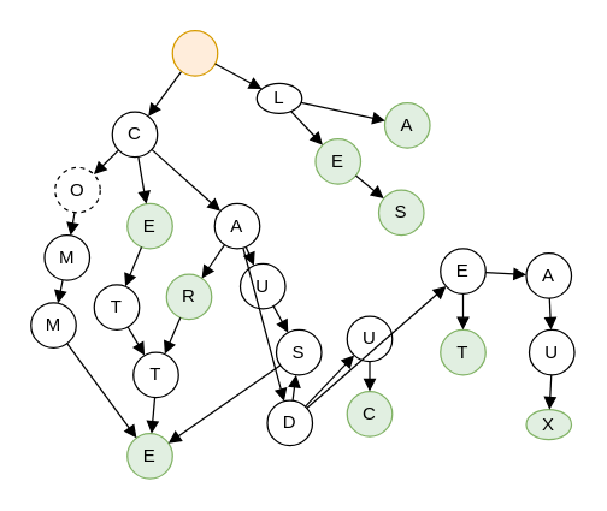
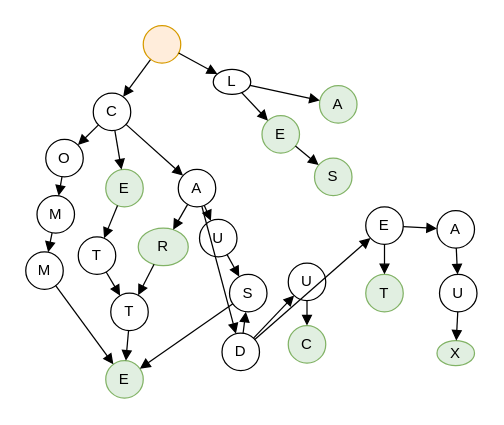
  <mxCell id="0" />
  <mxCell id="1" parent="0" />
  <mxCell id="2" value="" style="endArrow=block;html=1;rounded=0;endFill=1;" parent="1" source="3" target="4" edge="1"><mxGeometry width="50" height="50" relative="1" as="geometry"><mxPoint x="102.118" y="61.307" as="sourcePoint" /><mxPoint x="83.806" y="83.63" as="targetPoint" /></mxGeometry></mxCell>
  <mxCell id="3" value="" style="ellipse;whiteSpace=wrap;html=1;aspect=fixed;fillColor=#ffe6cc;strokeColor=#d79b00;fillOpacity=70;" parent="1" vertex="1"><mxGeometry x="114" y="20" width="30" height="30" as="geometry" /></mxCell>
  <mxCell id="4" value="C" style="ellipse;whiteSpace=wrap;html=1;aspect=fixed;fillColor=none;" parent="1" vertex="1"><mxGeometry x="74" y="74" width="30" height="30" as="geometry" /></mxCell>
  <mxCell id="5" value="E" style="ellipse;whiteSpace=wrap;html=1;aspect=fixed;fillColor=#d5e8d4;strokeColor=#82b366;fillOpacity=70;" parent="1" vertex="1"><mxGeometry x="84" y="135" width="30" height="30" as="geometry" /></mxCell>
- <mxCell id="6" value="O" style="ellipse;whiteSpace=wrap;html=1;aspect=fixed;fillColor=none;dashed=1;" parent="1" vertex="1"><mxGeometry x="36" y="111" width="30" height="30" as="geometry" /></mxCell>
+ <mxCell id="6" value="O" style="ellipse;whiteSpace=wrap;html=1;aspect=fixed;fillColor=none;" parent="1" vertex="1"><mxGeometry x="36" y="111" width="30" height="30" as="geometry" /></mxCell>
  <mxCell id="7" value="A" style="ellipse;whiteSpace=wrap;html=1;aspect=fixed;fillColor=none;" parent="1" vertex="1"><mxGeometry x="142" y="135" width="30" height="30" as="geometry" /></mxCell>
  <mxCell id="8" value="E" style="ellipse;whiteSpace=wrap;html=1;aspect=fixed;fillColor=#d5e8d4;strokeColor=#82b366;fillOpacity=70;" parent="1" vertex="1"><mxGeometry x="84" y="288" width="30" height="30" as="geometry" /></mxCell>
  <mxCell id="9" value="T" style="ellipse;whiteSpace=wrap;html=1;aspect=fixed;fillColor=none;" parent="1" vertex="1"><mxGeometry x="62" y="189" width="30" height="30" as="geometry" /></mxCell>
  <mxCell id="10" value="T" style="ellipse;whiteSpace=wrap;html=1;aspect=fixed;fillColor=none;" parent="1" vertex="1"><mxGeometry x="88" y="234" width="30" height="30" as="geometry" /></mxCell>
  <mxCell id="11" value="" style="endArrow=block;html=1;rounded=0;endFill=1;" parent="1" source="4" target="5" edge="1"><mxGeometry width="50" height="50" relative="1" as="geometry"><mxPoint x="129" y="63" as="sourcePoint" /><mxPoint x="93.806" y="93.63" as="targetPoint" /></mxGeometry></mxCell>
  <mxCell id="12" value="" style="endArrow=block;html=1;rounded=0;endFill=1;" parent="1" source="5" target="9" edge="1"><mxGeometry width="50" height="50" relative="1" as="geometry"><mxPoint x="139" y="73" as="sourcePoint" /><mxPoint x="103.806" y="103.63" as="targetPoint" /></mxGeometry></mxCell>
  <mxCell id="13" value="" style="endArrow=block;html=1;rounded=0;endFill=1;" parent="1" source="9" target="10" edge="1"><mxGeometry width="50" height="50" relative="1" as="geometry"><mxPoint x="149" y="83" as="sourcePoint" /><mxPoint x="113.806" y="113.63" as="targetPoint" /></mxGeometry></mxCell>
  <mxCell id="14" value="" style="endArrow=block;html=1;rounded=0;endFill=1;" parent="1" source="10" target="8" edge="1"><mxGeometry width="50" height="50" relative="1" as="geometry"><mxPoint x="159" y="93" as="sourcePoint" /><mxPoint x="123.806" y="123.63" as="targetPoint" /></mxGeometry></mxCell>
  <mxCell id="15" value="M" style="ellipse;whiteSpace=wrap;html=1;aspect=fixed;fillColor=none;" parent="1" vertex="1"><mxGeometry x="29" y="156" width="30" height="30" as="geometry" /></mxCell>
  <mxCell id="16" value="M" style="ellipse;whiteSpace=wrap;html=1;aspect=fixed;fillColor=none;" parent="1" vertex="1"><mxGeometry x="20" y="201" width="30" height="30" as="geometry" /></mxCell>
  <mxCell id="17" value="" style="endArrow=block;html=1;rounded=0;endFill=1;" parent="1" source="6" target="15" edge="1"><mxGeometry width="50" height="50" relative="1" as="geometry"><mxPoint x="110.5" y="155" as="sourcePoint" /><mxPoint x="199.306" y="87.63" as="targetPoint" /></mxGeometry></mxCell>
  <mxCell id="18" value="" style="endArrow=block;html=1;rounded=0;endFill=1;" parent="1" source="15" target="16" edge="1"><mxGeometry width="50" height="50" relative="1" as="geometry"><mxPoint x="244.5" y="67" as="sourcePoint" /><mxPoint x="209.306" y="97.63" as="targetPoint" /></mxGeometry></mxCell>
  <mxCell id="19" value="" style="endArrow=block;html=1;rounded=0;endFill=1;" parent="1" source="16" target="8" edge="1"><mxGeometry width="50" height="50" relative="1" as="geometry"><mxPoint x="254.5" y="77" as="sourcePoint" /><mxPoint x="10.088" y="318.04" as="targetPoint" /></mxGeometry></mxCell>
  <mxCell id="20" value="" style="endArrow=block;html=1;rounded=0;endFill=1;" parent="1" source="4" target="6" edge="1"><mxGeometry width="50" height="50" relative="1" as="geometry"><mxPoint x="131" y="65" as="sourcePoint" /><mxPoint x="93" y="109" as="targetPoint" /></mxGeometry></mxCell>
- <mxCell id="21" value="R" style="ellipse;whiteSpace=wrap;html=1;aspect=fixed;fillColor=#d5e8d4;strokeColor=#82b366;fillOpacity=70;" parent="1" vertex="1"><mxGeometry x="110" y="182" width="30" height="30" as="geometry" /></mxCell>
+ <mxCell id="21" value="R" style="ellipse;whiteSpace=wrap;html=1;aspect=fixed;fillColor=#d5e8d4;strokeColor=#82b366;fillOpacity=70;" parent="1" vertex="1"><mxGeometry x="110" y="182" width="40" height="30" as="geometry" /></mxCell>
  <mxCell id="22" value="" style="endArrow=block;html=1;rounded=0;endFill=1;" parent="1" source="7" target="21" edge="1"><mxGeometry width="50" height="50" relative="1" as="geometry"><mxPoint x="118" y="198" as="sourcePoint" /><mxPoint x="249.306" y="95.63" as="targetPoint" /></mxGeometry></mxCell>
  <mxCell id="23" value="" style="endArrow=block;html=1;rounded=0;endFill=1;" parent="1" source="21" target="10" edge="1"><mxGeometry width="50" height="50" relative="1" as="geometry"><mxPoint x="294.5" y="75" as="sourcePoint" /><mxPoint x="77.784" y="245.283" as="targetPoint" /></mxGeometry></mxCell>
  <mxCell id="24" value="" style="endArrow=block;html=1;rounded=0;endFill=1;" parent="1" source="4" target="7" edge="1"><mxGeometry width="50" height="50" relative="1" as="geometry"><mxPoint x="81" y="144" as="sourcePoint" /><mxPoint x="83" y="161" as="targetPoint" /></mxGeometry></mxCell>
  <mxCell id="25" value="U" style="ellipse;whiteSpace=wrap;html=1;aspect=fixed;fillColor=none;" parent="1" vertex="1"><mxGeometry x="159" y="175" width="30" height="30" as="geometry" /></mxCell>
  <mxCell id="26" value="S" style="ellipse;whiteSpace=wrap;html=1;aspect=fixed;fillColor=none;" parent="1" vertex="1"><mxGeometry x="183" y="219" width="30" height="30" as="geometry" /></mxCell>
  <mxCell id="27" value="" style="endArrow=block;html=1;rounded=0;endFill=1;" parent="1" source="7" target="25" edge="1"><mxGeometry width="50" height="50" relative="1" as="geometry"><mxPoint x="179" y="194" as="sourcePoint" /><mxPoint x="305.306" y="99.63" as="targetPoint" /><Array as="points" /></mxGeometry></mxCell>
  <mxCell id="28" value="" style="endArrow=block;html=1;rounded=0;endFill=1;" parent="1" source="25" target="26" edge="1"><mxGeometry width="50" height="50" relative="1" as="geometry"><mxPoint x="350.5" y="79" as="sourcePoint" /><mxPoint x="315.306" y="109.63" as="targetPoint" /></mxGeometry></mxCell>
  <mxCell id="29" value="" style="endArrow=block;html=1;rounded=0;endFill=1;" parent="1" source="26" target="8" edge="1"><mxGeometry width="50" height="50" relative="1" as="geometry"><mxPoint x="360.5" y="89" as="sourcePoint" /><mxPoint x="129.04" y="310.639" as="targetPoint" /></mxGeometry></mxCell>
  <mxCell id="30" value="D" style="ellipse;whiteSpace=wrap;html=1;aspect=fixed;fillColor=none;" parent="1" vertex="1"><mxGeometry x="177" y="266" width="30" height="30" as="geometry" /></mxCell>
  <mxCell id="31" value="" style="endArrow=block;html=1;rounded=0;endFill=1;" parent="1" source="7" target="30" edge="1"><mxGeometry width="50" height="50" relative="1" as="geometry"><mxPoint x="201" y="177.5" as="sourcePoint" /><mxPoint x="367.306" y="88.13" as="targetPoint" /><Array as="points" /></mxGeometry></mxCell>
  <mxCell id="32" value="" style="endArrow=block;html=1;rounded=0;endFill=1;" parent="1" source="30" target="26" edge="1"><mxGeometry width="50" height="50" relative="1" as="geometry"><mxPoint x="412.5" y="67.5" as="sourcePoint" /><mxPoint x="212.207" y="213.008" as="targetPoint" /></mxGeometry></mxCell>
  <mxCell id="33" value="C" style="ellipse;whiteSpace=wrap;html=1;aspect=fixed;fillColor=#d5e8d4;strokeColor=#82b366;fillOpacity=70;" parent="1" vertex="1"><mxGeometry x="230" y="260" width="30" height="30" as="geometry" /></mxCell>
  <mxCell id="34" value="U" style="ellipse;whiteSpace=wrap;html=1;aspect=fixed;fillColor=none;" parent="1" vertex="1"><mxGeometry x="230" y="210" width="30" height="30" as="geometry" /></mxCell>
  <mxCell id="35" value="" style="endArrow=block;html=1;rounded=0;endFill=1;" parent="1" source="30" target="34" edge="1"><mxGeometry width="50" height="50" relative="1" as="geometry"><mxPoint x="270" y="258.5" as="sourcePoint" /><mxPoint x="429.306" y="113.63" as="targetPoint" /></mxGeometry></mxCell>
  <mxCell id="36" value="" style="endArrow=block;html=1;rounded=0;endFill=1;" parent="1" source="34" target="33" edge="1"><mxGeometry width="50" height="50" relative="1" as="geometry"><mxPoint x="474.5" y="93" as="sourcePoint" /><mxPoint x="439.306" y="123.63" as="targetPoint" /></mxGeometry></mxCell>
  <mxCell id="37" value="T" style="ellipse;whiteSpace=wrap;html=1;aspect=fixed;fillColor=#d5e8d4;strokeColor=#82b366;fillOpacity=70;" parent="1" vertex="1"><mxGeometry x="292" y="219" width="30" height="30" as="geometry" /></mxCell>
  <mxCell id="38" value="E" style="ellipse;whiteSpace=wrap;html=1;aspect=fixed;fillColor=none;" parent="1" vertex="1"><mxGeometry x="292" y="165" width="30" height="30" as="geometry" /></mxCell>
  <mxCell id="39" value="" style="endArrow=block;html=1;rounded=0;endFill=1;" parent="1" source="30" target="38" edge="1"><mxGeometry width="50" height="50" relative="1" as="geometry"><mxPoint x="284" y="235" as="sourcePoint" /><mxPoint x="480.306" y="105.63" as="targetPoint" /></mxGeometry></mxCell>
  <mxCell id="40" value="" style="endArrow=block;html=1;rounded=0;endFill=1;" parent="1" source="38" target="37" edge="1"><mxGeometry width="50" height="50" relative="1" as="geometry"><mxPoint x="525.5" y="85" as="sourcePoint" /><mxPoint x="490.306" y="115.63" as="targetPoint" /></mxGeometry></mxCell>
  <mxCell id="41" value="" style="endArrow=block;html=1;rounded=0;endFill=1;" parent="1" source="3" target="42" edge="1"><mxGeometry width="50" height="50" relative="1" as="geometry"><mxPoint x="316" y="51" as="sourcePoint" /><mxPoint x="278.806" y="79.63" as="targetPoint" /></mxGeometry></mxCell>
  <mxCell id="42" value="L" style="ellipse;whiteSpace=wrap;html=1;aspect=fixed;fillColor=none;" parent="1" vertex="1"><mxGeometry x="170" y="55" width="30" height="20" as="geometry" /></mxCell>
  <mxCell id="43" value="E" style="ellipse;whiteSpace=wrap;html=1;aspect=fixed;fillColor=#d5e8d4;strokeColor=#82b366;fillOpacity=70;" parent="1" vertex="1"><mxGeometry x="209" y="92" width="30" height="30" as="geometry" /></mxCell>
  <mxCell id="44" value="" style="endArrow=block;html=1;rounded=0;endFill=1;" parent="1" source="42" target="43" edge="1"><mxGeometry width="50" height="50" relative="1" as="geometry"><mxPoint x="324" y="59" as="sourcePoint" /><mxPoint x="288.806" y="89.63" as="targetPoint" /></mxGeometry></mxCell>
  <mxCell id="45" value="X" style="ellipse;whiteSpace=wrap;html=1;aspect=fixed;fillColor=#d5e8d4;strokeColor=#82b366;fillOpacity=70;" parent="1" vertex="1"><mxGeometry x="349" y="272" width="30" height="20" as="geometry" /></mxCell>
  <mxCell id="46" value="A" style="ellipse;whiteSpace=wrap;html=1;aspect=fixed;fillColor=none;" parent="1" vertex="1"><mxGeometry x="349" y="168" width="30" height="30" as="geometry" /></mxCell>
  <mxCell id="47" value="U" style="ellipse;whiteSpace=wrap;html=1;aspect=fixed;fillColor=none;" parent="1" vertex="1"><mxGeometry x="351" y="219" width="30" height="30" as="geometry" /></mxCell>
  <mxCell id="48" value="" style="endArrow=block;html=1;rounded=0;endFill=1;" parent="1" source="38" target="46" edge="1"><mxGeometry width="50" height="50" relative="1" as="geometry"><mxPoint x="342" y="280" as="sourcePoint" /><mxPoint x="508.306" y="190.63" as="targetPoint" /><Array as="points" /></mxGeometry></mxCell>
  <mxCell id="49" value="" style="endArrow=block;html=1;rounded=0;endFill=1;" parent="1" source="46" target="47" edge="1"><mxGeometry width="50" height="50" relative="1" as="geometry"><mxPoint x="553.5" y="170" as="sourcePoint" /><mxPoint x="518.306" y="200.63" as="targetPoint" /></mxGeometry></mxCell>
  <mxCell id="50" value="" style="endArrow=block;html=1;rounded=0;endFill=1;" parent="1" source="47" target="45" edge="1"><mxGeometry width="50" height="50" relative="1" as="geometry"><mxPoint x="563.5" y="180" as="sourcePoint" /><mxPoint x="528.306" y="210.63" as="targetPoint" /></mxGeometry></mxCell>
  <mxCell id="51" value="A" style="ellipse;whiteSpace=wrap;html=1;aspect=fixed;fillColor=#d5e8d4;strokeColor=#82b366;fillOpacity=70;" parent="1" vertex="1"><mxGeometry x="255" y="68" width="30" height="30" as="geometry" /></mxCell>
  <mxCell id="52" value="" style="endArrow=block;html=1;rounded=0;endFill=1;" parent="1" source="42" target="51" edge="1"><mxGeometry width="50" height="50" relative="1" as="geometry"><mxPoint x="149" y="56" as="sourcePoint" /><mxPoint x="177" y="90" as="targetPoint" /></mxGeometry></mxCell>
  <mxCell id="53" value="S" style="ellipse;whiteSpace=wrap;html=1;aspect=fixed;fillColor=#d5e8d4;strokeColor=#82b366;fillOpacity=70;" parent="1" vertex="1"><mxGeometry x="251" y="126" width="30" height="30" as="geometry" /></mxCell>
  <mxCell id="54" value="" style="endArrow=block;html=1;rounded=0;endFill=1;" parent="1" source="43" target="53" edge="1"><mxGeometry width="50" height="50" relative="1" as="geometry"><mxPoint x="210" y="82" as="sourcePoint" /><mxPoint x="265" y="91" as="targetPoint" /></mxGeometry></mxCell>
